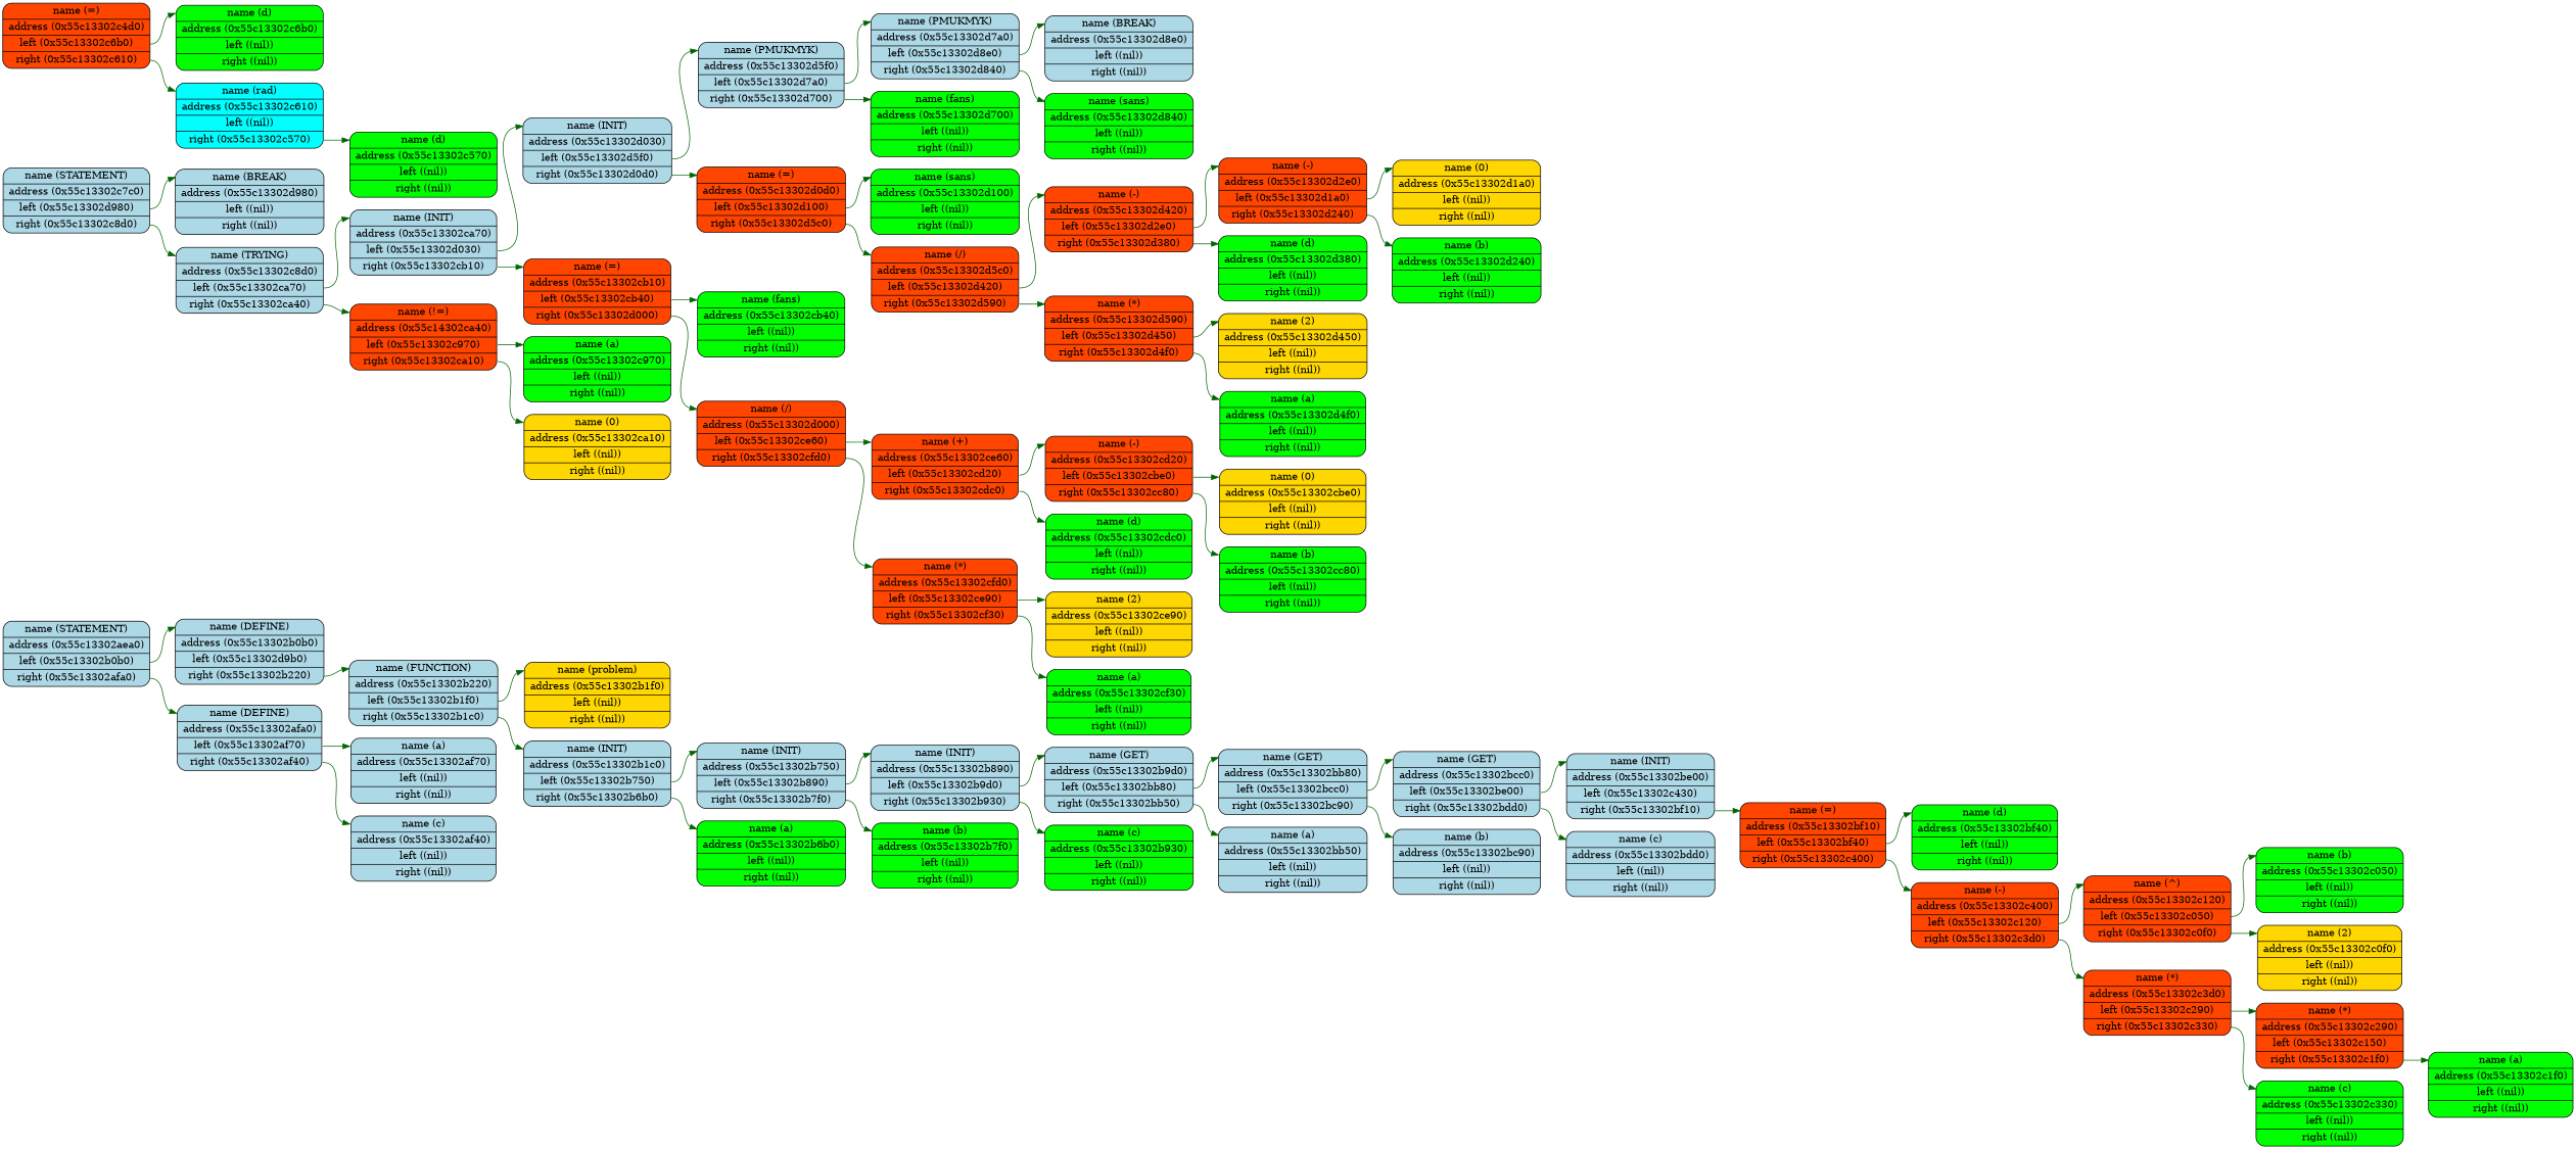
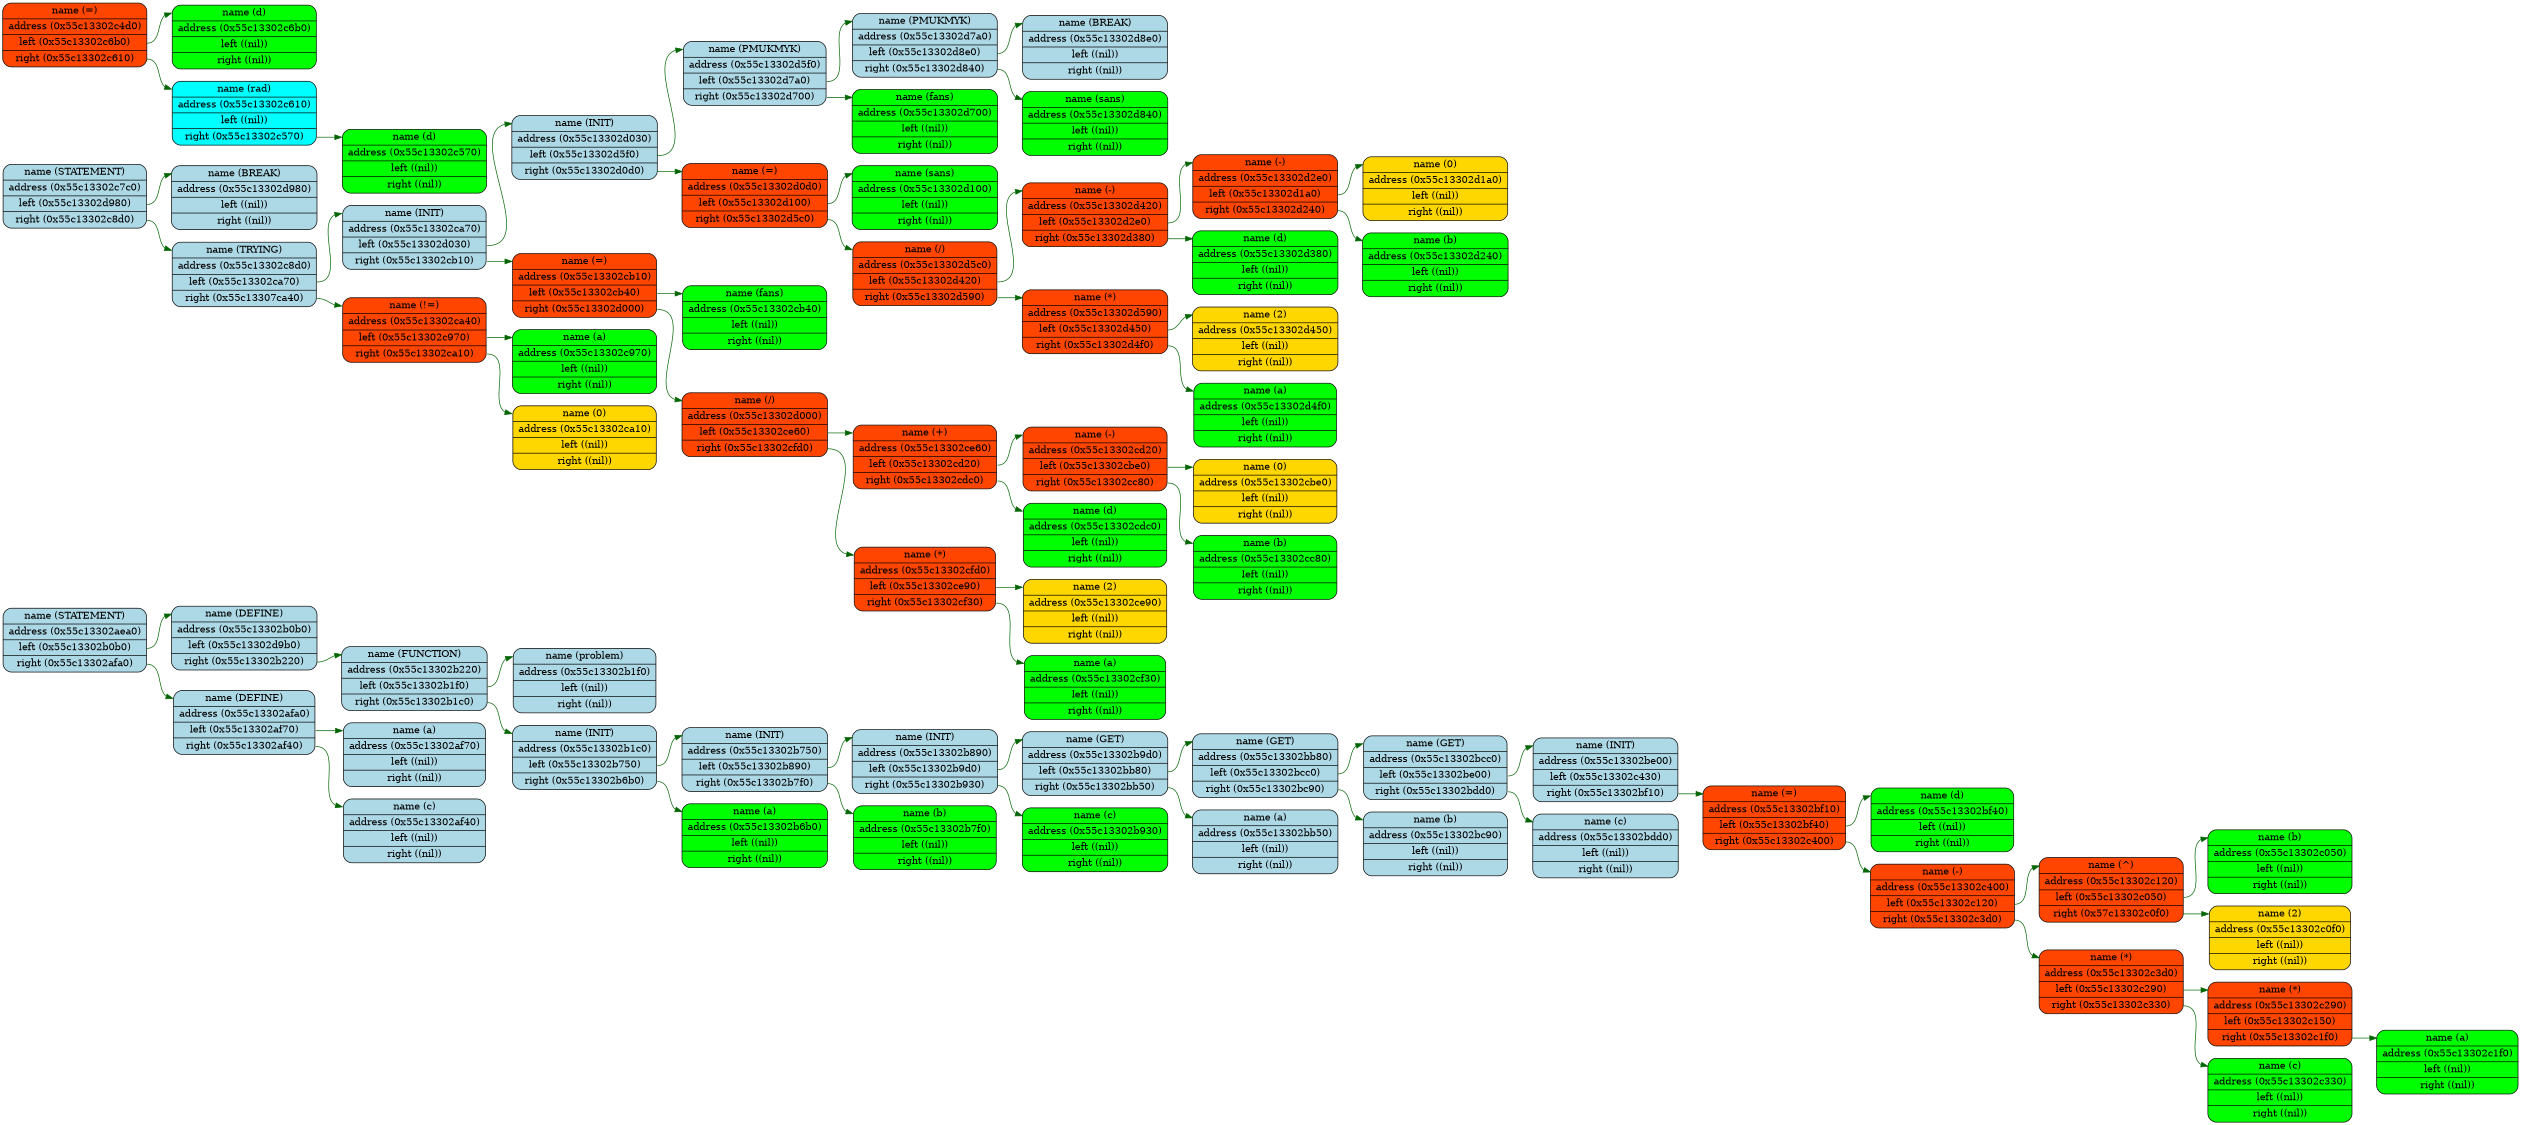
  digraph {
    rankdir=LR
    node [color="#000000" fillcolor=lightblue shape=record style="filled, rounded"]
    edge [color=darkgreen headport=f0 tailport=f3]
    n1 [label="<f0> name (STATEMENT)|<f1> address (0x55c13302aea0)|<f2> left (0x55c13302b0b0)|<f3> right (0x55c13302afa0)"]
    n2 [label="<f0> name (DEFINE)|<f1> address (0x55c13302b0b0)|<f2> left (0x55c13302d9b0)|<f3> right (0x55c13302b220)"]
    n3 [label="<f0> name (DEFINE)|<f1> address (0x55c13302afa0)|<f2> left (0x55c13302af70)|<f3> right (0x55c13302af40)"]
    n4 [label="<f0> name (FUNCTION)|<f1> address (0x55c13302b220)|<f2> left (0x55c13302b1f0)|<f3> right (0x55c13302b1c0)"]
    n5 [label="<f0> name (a)|<f1> address (0x55c13302af70)|<f2> left ((nil))|<f3> right ((nil))"]
    n6 [label="<f0> name (c)|<f1> address (0x55c13302af40)|<f2> left ((nil))|<f3> right ((nil))"]
-   n7 [fillcolor=gold label="<f0> name (problem)|<f1> address (0x55c13302b1f0)|<f2> left ((nil))|<f3> right ((nil))"]
+   n7 [label="<f0> name (problem)|<f1> address (0x55c13302b1f0)|<f2> left ((nil))|<f3> right ((nil))"]
    n8 [label="<f0> name (INIT)|<f1> address (0x55c13302b1c0)|<f2> left (0x55c13302b750)|<f3> right (0x55c13302b6b0)"]
    n9 [label="<f0> name (INIT)|<f1> address (0x55c13302b750)|<f2> left (0x55c13302b890)|<f3> right (0x55c13302b7f0)"]
    n10 [fillcolor=lime label="<f0> name (a)|<f1> address (0x55c13302b6b0)|<f2> left ((nil))|<f3> right ((nil))"]
    n11 [label="<f0> name (INIT)|<f1> address (0x55c13302b890)|<f2> left (0x55c13302b9d0)|<f3> right (0x55c13302b930)"]
    n12 [fillcolor=lime label="<f0> name (b)|<f1> address (0x55c13302b7f0)|<f2> left ((nil))|<f3> right ((nil))"]
    n13 [label="<f0> name (GET)|<f1> address (0x55c13302b9d0)|<f2> left (0x55c13302bb80)|<f3> right (0x55c13302bb50)"]
    n14 [fillcolor=lime label="<f0> name (c)|<f1> address (0x55c13302b930)|<f2> left ((nil))|<f3> right ((nil))"]
    n15 [label="<f0> name (GET)|<f1> address (0x55c13302bb80)|<f2> left (0x55c13302bcc0)|<f3> right (0x55c13302bc90)"]
    n16 [label="<f0> name (a)|<f1> address (0x55c13302bb50)|<f2> left ((nil))|<f3> right ((nil))"]
    n17 [label="<f0> name (GET)|<f1> address (0x55c13302bcc0)|<f2> left (0x55c13302be00)|<f3> right (0x55c13302bdd0)"]
    n18 [label="<f0> name (b)|<f1> address (0x55c13302bc90)|<f2> left ((nil))|<f3> right ((nil))"]
    n19 [label="<f0> name (INIT)|<f1> address (0x55c13302be00)|<f2> left (0x55c13302c430)|<f3> right (0x55c13302bf10)"]
    n20 [label="<f0> name (c)|<f1> address (0x55c13302bdd0)|<f2> left ((nil))|<f3> right ((nil))"]
    n21 [fillcolor=orangered1 label="<f0> name (=)|<f1> address (0x55c13302bf10)|<f2> left (0x55c13302bf40)|<f3> right (0x55c13302c400)"]
    n22 [fillcolor=lime label="<f0> name (d)|<f1> address (0x55c13302bf40)|<f2> left ((nil))|<f3> right ((nil))"]
    n23 [fillcolor=orangered1 label="<f0> name (-)|<f1> address (0x55c13302c400)|<f2> left (0x55c13302c120)|<f3> right (0x55c13302c3d0)"]
    n24 [label="<f0> name (STATEMENT)|<f1> address (0x55c13302c7c0)|<f2> left (0x55c13302d980)|<f3> right (0x55c13302c8d0)"]
    n25 [label="<f0> name (BREAK)|<f1> address (0x55c13302d980)|<f2> left ((nil))|<f3> right ((nil))"]
-   n26 [label="<f0> name (TRYING)|<f1> address (0x55c13302c8d0)|<f2> left (0x55c13302ca70)|<f3> right (0x55c13302ca40)"]
+   n26 [label="<f0> name (TRYING)|<f1> address (0x55c13302c8d0)|<f2> left (0x55c13302ca70)|<f3> right (0x55c13307ca40)"]
    n27 [fillcolor=orangered1 label="<f0> name (=)|<f1> address (0x55c13302c4d0)|<f2> left (0x55c13302c6b0)|<f3> right (0x55c13302c610)"]
    n28 [fillcolor=lime label="<f0> name (d)|<f1> address (0x55c13302c6b0)|<f2> left ((nil))|<f3> right ((nil))"]
    n29 [fillcolor=aqua label="<f0> name (rad)|<f1> address (0x55c13302c610)|<f2> left ((nil))|<f3> right (0x55c13302c570)"]
    n30 [label="<f0> name (INIT)|<f1> address (0x55c13302ca70)|<f2> left (0x55c13302d030)|<f3> right (0x55c13302cb10)"]
-   n31 [fillcolor=orangered1 label="<f0> name (!=)|<f1> address (0x55c14302ca40)|<f2> left (0x55c13302c970)|<f3> right (0x55c13302ca10)"]
+   n31 [fillcolor=orangered1 label="<f0> name (!=)|<f1> address (0x55c13302ca40)|<f2> left (0x55c13302c970)|<f3> right (0x55c13302ca10)"]
    n32 [label="<f0> name (INIT)|<f1> address (0x55c13302d030)|<f2> left (0x55c13302d5f0)|<f3> right (0x55c13302d0d0)"]
    n33 [fillcolor=orangered1 label="<f0> name (=)|<f1> address (0x55c13302cb10)|<f2> left (0x55c13302cb40)|<f3> right (0x55c13302d000)"]
    n34 [fillcolor=lime label="<f0> name (a)|<f1> address (0x55c13302c970)|<f2> left ((nil))|<f3> right ((nil))"]
    n35 [fillcolor=gold label="<f0> name (0)|<f1> address (0x55c13302ca10)|<f2> left ((nil))|<f3> right ((nil))"]
    n36 [label="<f0> name (PMUKMYK)|<f1> address (0x55c13302d5f0)|<f2> left (0x55c13302d7a0)|<f3> right (0x55c13302d700)"]
    n37 [fillcolor=orangered1 label="<f0> name (=)|<f1> address (0x55c13302d0d0)|<f2> left (0x55c13302d100)|<f3> right (0x55c13302d5c0)"]
    n38 [fillcolor=lime label="<f0> name (fans)|<f1> address (0x55c13302cb40)|<f2> left ((nil))|<f3> right ((nil))"]
    n39 [fillcolor=orangered1 label="<f0> name (/)|<f1> address (0x55c13302d000)|<f2> left (0x55c13302ce60)|<f3> right (0x55c13302cfd0)"]
    n40 [label="<f0> name (PMUKMYK)|<f1> address (0x55c13302d7a0)|<f2> left (0x55c13302d8e0)|<f3> right (0x55c13302d840)"]
    n41 [fillcolor=lime label="<f0> name (fans)|<f1> address (0x55c13302d700)|<f2> left ((nil))|<f3> right ((nil))"]
    n42 [fillcolor=lime label="<f0> name (sans)|<f1> address (0x55c13302d100)|<f2> left ((nil))|<f3> right ((nil))"]
    n43 [fillcolor=orangered1 label="<f0> name (/)|<f1> address (0x55c13302d5c0)|<f2> left (0x55c13302d420)|<f3> right (0x55c13302d590)"]
    n44 [label="<f0> name (BREAK)|<f1> address (0x55c13302d8e0)|<f2> left ((nil))|<f3> right ((nil))"]
    n45 [fillcolor=lime label="<f0> name (sans)|<f1> address (0x55c13302d840)|<f2> left ((nil))|<f3> right ((nil))"]
    n46 [fillcolor=orangered1 label="<f0> name (-)|<f1> address (0x55c13302d420)|<f2> left (0x55c13302d2e0)|<f3> right (0x55c13302d380)"]
    n47 [fillcolor=orangered1 label="<f0> name (*)|<f1> address (0x55c13302d590)|<f2> left (0x55c13302d450)|<f3> right (0x55c13302d4f0)"]
    n48 [fillcolor=orangered1 label="<f0> name (-)|<f1> address (0x55c13302d2e0)|<f2> left (0x55c13302d1a0)|<f3> right (0x55c13302d240)"]
    n49 [fillcolor=lime label="<f0> name (d)|<f1> address (0x55c13302d380)|<f2> left ((nil))|<f3> right ((nil))"]
    n50 [fillcolor=gold label="<f0> name (2)|<f1> address (0x55c13302d450)|<f2> left ((nil))|<f3> right ((nil))"]
    n51 [fillcolor=lime label="<f0> name (a)|<f1> address (0x55c13302d4f0)|<f2> left ((nil))|<f3> right ((nil))"]
    n52 [fillcolor=gold label="<f0> name (0)|<f1> address (0x55c13302d1a0)|<f2> left ((nil))|<f3> right ((nil))"]
    n53 [fillcolor=lime label="<f0> name (b)|<f1> address (0x55c13302d240)|<f2> left ((nil))|<f3> right ((nil))"]
    n54 [fillcolor=orangered1 label="<f0> name (+)|<f1> address (0x55c13302ce60)|<f2> left (0x55c13302cd20)|<f3> right (0x55c13302cdc0)"]
    n55 [fillcolor=orangered1 label="<f0> name (*)|<f1> address (0x55c13302cfd0)|<f2> left (0x55c13302ce90)|<f3> right (0x55c13302cf30)"]
    n56 [fillcolor=orangered1 label="<f0> name (-)|<f1> address (0x55c13302cd20)|<f2> left (0x55c13302cbe0)|<f3> right (0x55c13302cc80)"]
    n57 [fillcolor=lime label="<f0> name (d)|<f1> address (0x55c13302cdc0)|<f2> left ((nil))|<f3> right ((nil))"]
    n58 [fillcolor=gold label="<f0> name (2)|<f1> address (0x55c13302ce90)|<f2> left ((nil))|<f3> right ((nil))"]
    n59 [fillcolor=lime label="<f0> name (a)|<f1> address (0x55c13302cf30)|<f2> left ((nil))|<f3> right ((nil))"]
    n60 [fillcolor=gold label="<f0> name (0)|<f1> address (0x55c13302cbe0)|<f2> left ((nil))|<f3> right ((nil))"]
    n61 [fillcolor=lime label="<f0> name (b)|<f1> address (0x55c13302cc80)|<f2> left ((nil))|<f3> right ((nil))"]
    n62 [fillcolor=lime label="<f0> name (d)|<f1> address (0x55c13302c570)|<f2> left ((nil))|<f3> right ((nil))"]
-   n63 [fillcolor=orangered1 label="<f0> name (^)|<f1> address (0x55c13302c120)|<f2> left (0x55c13302c050)|<f3> right (0x55c13302c0f0)"]
+   n63 [fillcolor=orangered1 label="<f0> name (^)|<f1> address (0x55c13302c120)|<f2> left (0x55c13302c050)|<f3> right (0x57c13302c0f0)"]
    n64 [fillcolor=orangered1 label="<f0> name (*)|<f1> address (0x55c13302c3d0)|<f2> left (0x55c13302c290)|<f3> right (0x55c13302c330)"]
    n65 [fillcolor=lime label="<f0> name (b)|<f1> address (0x55c13302c050)|<f2> left ((nil))|<f3> right ((nil))"]
    n66 [fillcolor=gold label="<f0> name (2)|<f1> address (0x55c13302c0f0)|<f2> left ((nil))|<f3> right ((nil))"]
    n67 [fillcolor=orangered1 label="<f0> name (*)|<f1> address (0x55c13302c290)|<f2> left (0x55c13302c150)|<f3> right (0x55c13302c1f0)"]
    n68 [fillcolor=lime label="<f0> name (c)|<f1> address (0x55c13302c330)|<f2> left ((nil))|<f3> right ((nil))"]
    n69 [fillcolor=lime label="<f0> name (a)|<f1> address (0x55c13302c1f0)|<f2> left ((nil))|<f3> right ((nil))"]
    n1 -> n2 [tailport=f2]
    n1 -> n3
    n2 -> n4
    n3 -> n5 [tailport=f2]
    n3 -> n6
    n4 -> n7 [tailport=f2]
    n4 -> n8
    n8 -> n9 [tailport=f2]
    n8 -> n10
    n9 -> n11 [tailport=f2]
    n9 -> n12
    n11 -> n13 [tailport=f2]
    n11 -> n14
    n13 -> n15 [tailport=f2]
    n13 -> n16
    n15 -> n17 [tailport=f2]
    n15 -> n18
    n17 -> n19 [tailport=f2]
    n17 -> n20
    n19 -> n21
    n21 -> n22 [tailport=f2]
    n21 -> n23
    n23 -> n63 [tailport=f2]
    n23 -> n64
    n24 -> n25 [tailport=f2]
    n24 -> n26
    n26 -> n30 [tailport=f2]
    n26 -> n31
    n27 -> n28 [tailport=f2]
    n27 -> n29
    n29 -> n62
    n30 -> n32 [tailport=f2]
    n30 -> n33
    n31 -> n34 [tailport=f2]
    n31 -> n35
    n32 -> n36 [tailport=f2]
    n32 -> n37
    n33 -> n38 [tailport=f2]
    n33 -> n39
    n36 -> n40 [tailport=f2]
    n36 -> n41
    n37 -> n42 [tailport=f2]
    n37 -> n43
    n39 -> n54 [tailport=f2]
    n39 -> n55
    n40 -> n44 [tailport=f2]
    n40 -> n45
    n43 -> n46 [tailport=f2]
    n43 -> n47
    n46 -> n48 [tailport=f2]
    n46 -> n49
    n47 -> n50 [tailport=f2]
    n47 -> n51
    n48 -> n52 [tailport=f2]
    n48 -> n53
    n54 -> n56 [tailport=f2]
    n54 -> n57
    n55 -> n58 [tailport=f2]
    n55 -> n59
    n56 -> n60 [tailport=f2]
    n56 -> n61
    n63 -> n65 [tailport=f2]
    n63 -> n66
    n64 -> n67 [tailport=f2]
    n64 -> n68
    n67 -> n69
  }
